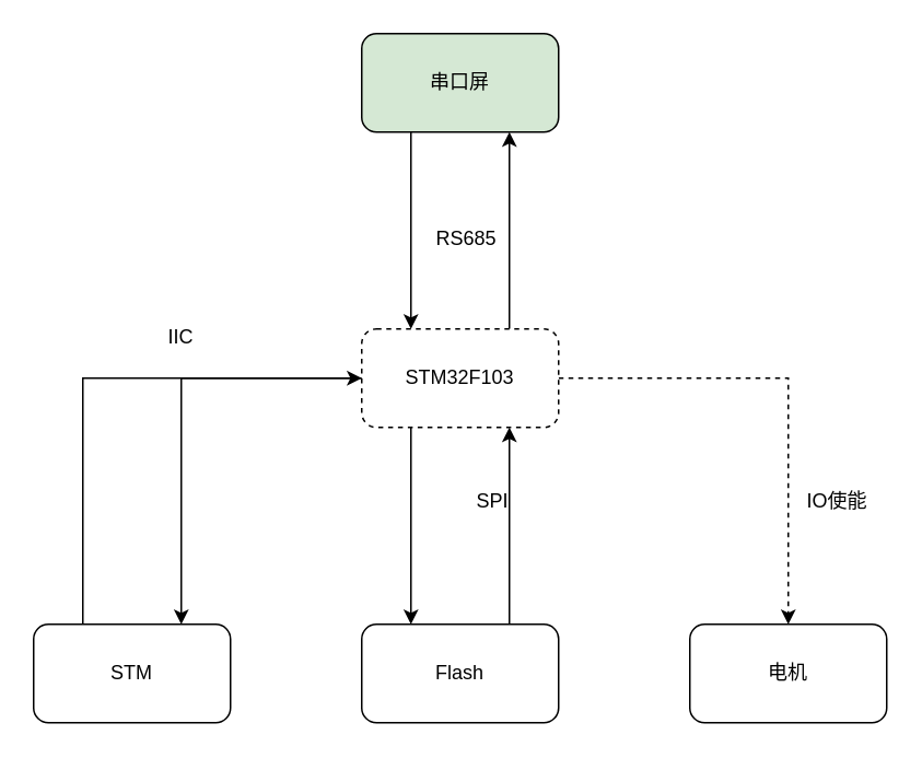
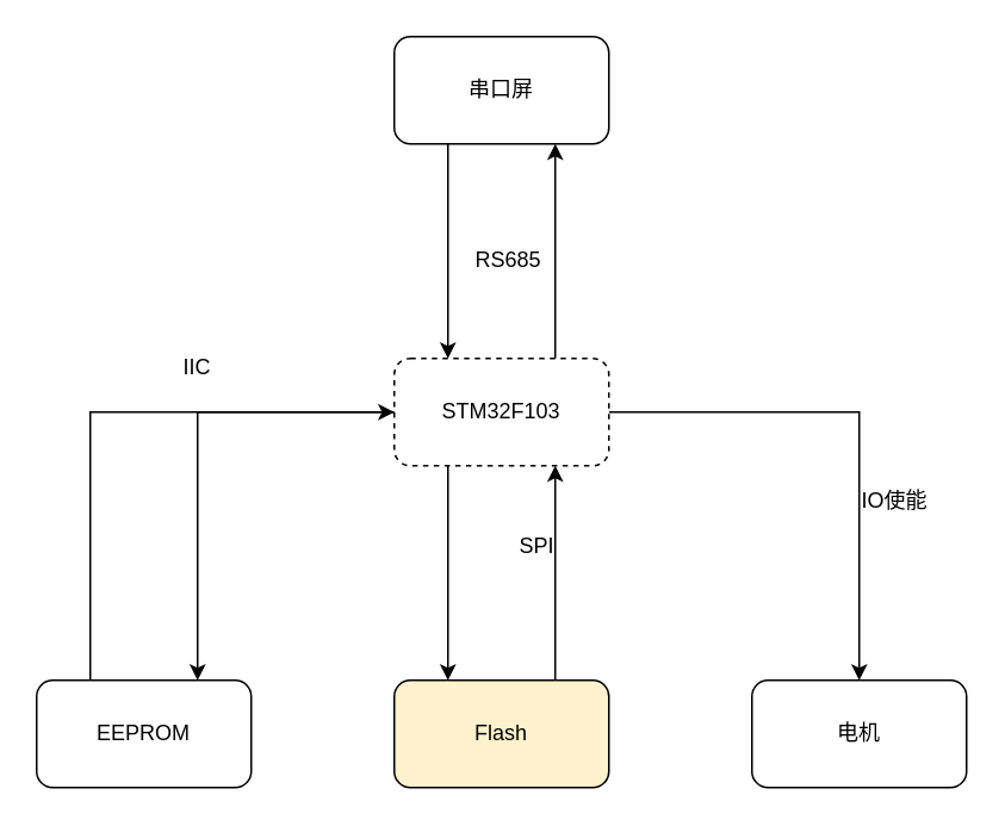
  <mxCell id="0" />
  <mxCell id="1" parent="0" />
  <mxCell id="2" style="edgeStyle=orthogonalEdgeStyle;rounded=0;orthogonalLoop=1;jettySize=auto;html=1;exitX=0.75;exitY=0;exitDx=0;exitDy=0;entryX=0.75;entryY=1;entryDx=0;entryDy=0;" edge="1" parent="1" source="6" target="8"><mxGeometry relative="1" as="geometry" /></mxCell>
  <mxCell id="3" style="edgeStyle=orthogonalEdgeStyle;rounded=0;orthogonalLoop=1;jettySize=auto;html=1;exitX=0.25;exitY=1;exitDx=0;exitDy=0;entryX=0.25;entryY=0;entryDx=0;entryDy=0;" edge="1" parent="1" source="6" target="14"><mxGeometry relative="1" as="geometry" /></mxCell>
  <mxCell id="4" style="edgeStyle=orthogonalEdgeStyle;rounded=0;orthogonalLoop=1;jettySize=auto;html=1;exitX=0;exitY=0.5;exitDx=0;exitDy=0;entryX=0.75;entryY=0;entryDx=0;entryDy=0;" edge="1" parent="1" source="6" target="11"><mxGeometry relative="1" as="geometry" /></mxCell>
- <mxCell id="5" style="edgeStyle=orthogonalEdgeStyle;rounded=0;orthogonalLoop=1;jettySize=auto;html=1;exitX=1;exitY=0.5;exitDx=0;exitDy=0;entryX=0.5;entryY=0;entryDx=0;entryDy=0;dashed=1;" edge="1" parent="1" source="6" target="12"><mxGeometry relative="1" as="geometry" /></mxCell>
+ <mxCell id="5" style="edgeStyle=orthogonalEdgeStyle;rounded=0;orthogonalLoop=1;jettySize=auto;html=1;exitX=1;exitY=0.5;exitDx=0;exitDy=0;entryX=0.5;entryY=0;entryDx=0;entryDy=0;" edge="1" parent="1" source="6" target="12"><mxGeometry relative="1" as="geometry" /></mxCell>
  <mxCell id="6" value="STM32F103" style="rounded=1;whiteSpace=wrap;html=1;dashed=1;" vertex="1" parent="1"><mxGeometry x="220" y="200" width="120" height="60" as="geometry" /></mxCell>
  <mxCell id="7" style="edgeStyle=orthogonalEdgeStyle;rounded=0;orthogonalLoop=1;jettySize=auto;html=1;exitX=0.25;exitY=1;exitDx=0;exitDy=0;entryX=0.25;entryY=0;entryDx=0;entryDy=0;" edge="1" parent="1" source="8" target="6"><mxGeometry relative="1" as="geometry" /></mxCell>
- <mxCell id="8" value="串口屏" style="rounded=1;whiteSpace=wrap;html=1;fillColor=#d5e8d4;" vertex="1" parent="1"><mxGeometry x="220" y="20" width="120" height="60" as="geometry" /></mxCell>
+ <mxCell id="8" value="串口屏" style="rounded=1;whiteSpace=wrap;html=1;" vertex="1" parent="1"><mxGeometry x="220" y="20" width="120" height="60" as="geometry" /></mxCell>
  <mxCell id="9" value="RS685" style="text;html=1;align=center;verticalAlign=middle;whiteSpace=wrap;rounded=0;" vertex="1" parent="1"><mxGeometry x="254" y="130" width="60" height="30" as="geometry" /></mxCell>
  <mxCell id="10" style="edgeStyle=orthogonalEdgeStyle;rounded=0;orthogonalLoop=1;jettySize=auto;html=1;exitX=0.25;exitY=0;exitDx=0;exitDy=0;entryX=0;entryY=0.5;entryDx=0;entryDy=0;" edge="1" parent="1" source="11" target="6"><mxGeometry relative="1" as="geometry" /></mxCell>
- <mxCell id="11" value="STM" style="rounded=1;whiteSpace=wrap;html=1;" vertex="1" parent="1"><mxGeometry x="20" y="380" width="120" height="60" as="geometry" /></mxCell>
+ <mxCell id="11" value="EEPROM" style="rounded=1;whiteSpace=wrap;html=1;" vertex="1" parent="1"><mxGeometry x="20" y="380" width="120" height="60" as="geometry" /></mxCell>
  <mxCell id="12" value="电机" style="rounded=1;whiteSpace=wrap;html=1;" vertex="1" parent="1"><mxGeometry x="420" y="380" width="120" height="60" as="geometry" /></mxCell>
  <mxCell id="13" style="edgeStyle=orthogonalEdgeStyle;rounded=0;orthogonalLoop=1;jettySize=auto;html=1;exitX=0.75;exitY=0;exitDx=0;exitDy=0;entryX=0.75;entryY=1;entryDx=0;entryDy=0;" edge="1" parent="1" source="14" target="6"><mxGeometry relative="1" as="geometry" /></mxCell>
- <mxCell id="14" value="Flash" style="rounded=1;whiteSpace=wrap;html=1;" vertex="1" parent="1"><mxGeometry x="220" y="380" width="120" height="60" as="geometry" /></mxCell>
- <mxCell id="15" value="IO使能" style="text;html=1;align=center;verticalAlign=middle;whiteSpace=wrap;rounded=0;" vertex="1" parent="1"><mxGeometry x="480" y="290" width="60" height="30" as="geometry" /></mxCell>
+ <mxCell id="14" value="Flash" style="rounded=1;whiteSpace=wrap;html=1;fillColor=#fff2cc;" vertex="1" parent="1"><mxGeometry x="220" y="380" width="120" height="60" as="geometry" /></mxCell>
+ <mxCell id="15" value="IO使能" style="text;html=1;align=center;verticalAlign=middle;whiteSpace=wrap;rounded=0;" vertex="1" parent="1"><mxGeometry x="470" y="265" width="60" height="30" as="geometry" /></mxCell>
  <mxCell id="16" value="SPI" style="text;html=1;align=center;verticalAlign=middle;whiteSpace=wrap;rounded=0;" vertex="1" parent="1"><mxGeometry x="270" y="290" width="60" height="30" as="geometry" /></mxCell>
  <mxCell id="17" value="IIC" style="text;html=1;align=center;verticalAlign=middle;whiteSpace=wrap;rounded=0;" vertex="1" parent="1"><mxGeometry x="80" y="190" width="60" height="30" as="geometry" /></mxCell>
